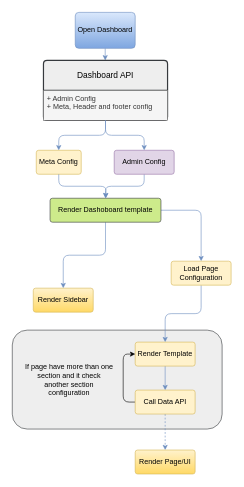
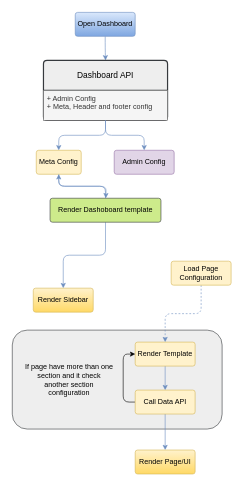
  <mxCell id="0" />
  <mxCell id="1" parent="0" />
  <mxCell id="2" value="" style="rounded=1;whiteSpace=wrap;html=1;fillColor=#eeeeee;strokeColor=#36393d;" parent="1" vertex="1"><mxGeometry x="20" y="550" width="350" height="165" as="geometry" /></mxCell>
  <mxCell id="3" style="edgeStyle=orthogonalEdgeStyle;rounded=1;orthogonalLoop=1;jettySize=auto;html=1;entryX=0.5;entryY=0;entryDx=0;entryDy=0;curved=0;fillColor=#dae8fc;strokeColor=#6c8ebf;" parent="1" source="4" target="5" edge="1"><mxGeometry relative="1" as="geometry" /></mxCell>
- <mxCell id="4" value="Open Dashboard" style="rounded=1;arcSize=10;whiteSpace=wrap;html=1;align=center;fillColor=#dae8fc;gradientColor=#7ea6e0;strokeColor=#6c8ebf;" parent="1" vertex="1"><mxGeometry x="125" y="20" width="100" height="60" as="geometry" /></mxCell>
+ <mxCell id="4" value="Open Dashboard" style="rounded=1;arcSize=10;whiteSpace=wrap;html=1;align=center;fillColor=#dae8fc;gradientColor=#7ea6e0;strokeColor=#6c8ebf;" parent="1" vertex="1"><mxGeometry x="125" y="20" width="100" height="40" as="geometry" /></mxCell>
  <mxCell id="5" value="&lt;span style=&quot;text-wrap: nowrap;&quot;&gt;Dashboard API&lt;/span&gt;" style="swimlane;childLayout=stackLayout;horizontal=1;startSize=50;horizontalStack=0;rounded=1;fontSize=14;fontStyle=0;strokeWidth=2;resizeParent=0;resizeLast=1;shadow=0;dashed=0;align=center;arcSize=4;whiteSpace=wrap;html=1;fillColor=#eeeeee;strokeColor=#36393d;" parent="1" vertex="1"><mxGeometry x="72" y="100" width="207" height="100" as="geometry" /></mxCell>
  <mxCell id="6" value="+ Admin Config&lt;br&gt;&lt;div&gt;+ Meta, Header and footer config&lt;/div&gt;" style="align=left;strokeColor=#666666;fillColor=#f5f5f5;spacingLeft=4;fontSize=12;verticalAlign=top;resizable=0;rotatable=0;part=1;html=1;fontColor=#333333;" parent="5" vertex="1"><mxGeometry y="50" width="207" height="50" as="geometry" /></mxCell>
  <mxCell id="7" value="Meta Config" style="rounded=1;arcSize=10;whiteSpace=wrap;html=1;align=center;fillColor=#fff2cc;strokeColor=#d6b656;" parent="1" vertex="1"><mxGeometry x="60" y="250" width="75" height="40" as="geometry" /></mxCell>
- <mxCell id="8" value="" style="edgeStyle=orthogonalEdgeStyle;rounded=1;orthogonalLoop=1;jettySize=auto;html=1;curved=0;fillColor=#dae8fc;strokeColor=#6c8ebf;" parent="1" source="9" target="12" edge="1"><mxGeometry relative="1" as="geometry" /></mxCell>
  <mxCell id="9" value="Admin Config" style="rounded=1;arcSize=10;whiteSpace=wrap;html=1;align=center;fillColor=#e1d5e7;strokeColor=#9673a6;" parent="1" vertex="1"><mxGeometry x="190" y="250" width="100" height="40" as="geometry" /></mxCell>
- <mxCell id="10" value="" style="edgeStyle=orthogonalEdgeStyle;rounded=1;orthogonalLoop=1;jettySize=auto;html=1;curved=0;fillColor=#dae8fc;strokeColor=#6c8ebf;" parent="1" source="12" target="15" edge="1"><mxGeometry relative="1" as="geometry" /></mxCell>
+ <mxCell id="10" value="" style="edgeStyle=orthogonalEdgeStyle;rounded=1;orthogonalLoop=1;jettySize=auto;html=1;curved=0;fillColor=#dae8fc;strokeColor=#6c8ebf;" parent="1" source="12" target="7" edge="1"><mxGeometry relative="1" as="geometry" /></mxCell>
  <mxCell id="11" style="edgeStyle=orthogonalEdgeStyle;rounded=1;orthogonalLoop=1;jettySize=auto;html=1;entryX=0.5;entryY=0;entryDx=0;entryDy=0;curved=0;fillColor=#dae8fc;strokeColor=#6c8ebf;" parent="1" source="12" target="13" edge="1"><mxGeometry relative="1" as="geometry" /></mxCell>
  <mxCell id="12" value="Render Dashoboard template" style="rounded=1;arcSize=10;whiteSpace=wrap;html=1;align=center;fillColor=#cdeb8b;strokeColor=#36393d;" parent="1" vertex="1"><mxGeometry x="83" y="330" width="185" height="40" as="geometry" /></mxCell>
  <mxCell id="13" value="Render Sidebar" style="rounded=1;arcSize=10;whiteSpace=wrap;html=1;align=center;fillColor=#fff2cc;strokeColor=#d6b656;gradientColor=#ffd966;" parent="1" vertex="1"><mxGeometry x="55" y="480" width="100" height="40" as="geometry" /></mxCell>
- <mxCell id="14" value="" style="edgeStyle=orthogonalEdgeStyle;rounded=1;orthogonalLoop=1;jettySize=auto;html=1;curved=0;fillColor=#dae8fc;strokeColor=#6c8ebf;" parent="1" source="15" target="17" edge="1"><mxGeometry relative="1" as="geometry" /></mxCell>
+ <mxCell id="14" value="" style="edgeStyle=orthogonalEdgeStyle;rounded=1;orthogonalLoop=1;jettySize=auto;html=1;curved=0;fillColor=#dae8fc;strokeColor=#6c8ebf;dashed=1;" parent="1" source="15" target="17" edge="1"><mxGeometry relative="1" as="geometry" /></mxCell>
  <mxCell id="15" value="Load Page Configuration" style="rounded=1;arcSize=10;whiteSpace=wrap;html=1;align=center;fillColor=#fff2cc;strokeColor=#d6b656;" parent="1" vertex="1"><mxGeometry x="285" y="435" width="100" height="40" as="geometry" /></mxCell>
  <mxCell id="16" value="" style="edgeStyle=orthogonalEdgeStyle;rounded=1;orthogonalLoop=1;jettySize=auto;html=1;curved=0;fillColor=#dae8fc;strokeColor=#6c8ebf;" parent="1" source="17" target="20" edge="1"><mxGeometry relative="1" as="geometry" /></mxCell>
  <mxCell id="17" value="Render Template" style="rounded=1;arcSize=10;whiteSpace=wrap;html=1;align=center;fillColor=#fff2cc;strokeColor=#d6b656;" parent="1" vertex="1"><mxGeometry x="225" y="570" width="100" height="40" as="geometry" /></mxCell>
- <mxCell id="18" value="" style="edgeStyle=orthogonalEdgeStyle;rounded=1;orthogonalLoop=1;jettySize=auto;html=1;curved=0;fillColor=#dae8fc;strokeColor=#6c8ebf;dashed=1;" parent="1" source="20" target="24" edge="1"><mxGeometry relative="1" as="geometry" /></mxCell>
+ <mxCell id="18" value="" style="edgeStyle=orthogonalEdgeStyle;rounded=1;orthogonalLoop=1;jettySize=auto;html=1;curved=0;fillColor=#dae8fc;strokeColor=#6c8ebf;" parent="1" source="20" target="24" edge="1"><mxGeometry relative="1" as="geometry" /></mxCell>
  <mxCell id="19" style="edgeStyle=orthogonalEdgeStyle;rounded=1;orthogonalLoop=1;jettySize=auto;html=1;entryX=0;entryY=0.5;entryDx=0;entryDy=0;exitX=0;exitY=0.5;exitDx=0;exitDy=0;curved=0;" edge="1" parent="1" source="20" target="17"><mxGeometry relative="1" as="geometry" /></mxCell>
  <mxCell id="20" value="Call Data API" style="rounded=1;arcSize=10;whiteSpace=wrap;html=1;align=center;fillColor=#fff2cc;strokeColor=#d6b656;" parent="1" vertex="1"><mxGeometry x="225" y="650" width="100" height="40" as="geometry" /></mxCell>
  <mxCell id="21" value="" style="edgeStyle=orthogonalEdgeStyle;rounded=1;orthogonalLoop=1;jettySize=auto;html=1;exitX=0.5;exitY=1;exitDx=0;exitDy=0;curved=0;fillColor=#dae8fc;strokeColor=#6c8ebf;" parent="1" source="7" edge="1"><mxGeometry relative="1" as="geometry"><mxPoint x="240" y="290" as="sourcePoint" /><mxPoint x="176" y="330" as="targetPoint" /></mxGeometry></mxCell>
  <mxCell id="22" style="edgeStyle=orthogonalEdgeStyle;rounded=1;orthogonalLoop=1;jettySize=auto;html=1;entryX=0.5;entryY=0;entryDx=0;entryDy=0;curved=0;fillColor=#dae8fc;strokeColor=#6c8ebf;" parent="1" source="6" target="9" edge="1"><mxGeometry relative="1" as="geometry" /></mxCell>
  <mxCell id="23" style="edgeStyle=orthogonalEdgeStyle;rounded=1;orthogonalLoop=1;jettySize=auto;html=1;entryX=0.5;entryY=0;entryDx=0;entryDy=0;curved=0;fillColor=#dae8fc;strokeColor=#6c8ebf;" parent="1" source="6" target="7" edge="1"><mxGeometry relative="1" as="geometry" /></mxCell>
  <mxCell id="24" value="Render Page/UI" style="rounded=1;arcSize=10;whiteSpace=wrap;html=1;align=center;fillColor=#fff2cc;gradientColor=#ffd966;strokeColor=#d6b656;" parent="1" vertex="1"><mxGeometry x="225" y="750" width="100" height="40" as="geometry" /></mxCell>
  <mxCell id="25" value="If page have more than one section and it check another section configuration" style="text;strokeColor=none;align=center;fillColor=none;html=1;verticalAlign=middle;whiteSpace=wrap;rounded=0;" parent="1" vertex="1"><mxGeometry x="40" y="592.5" width="150" height="80" as="geometry" /></mxCell>
